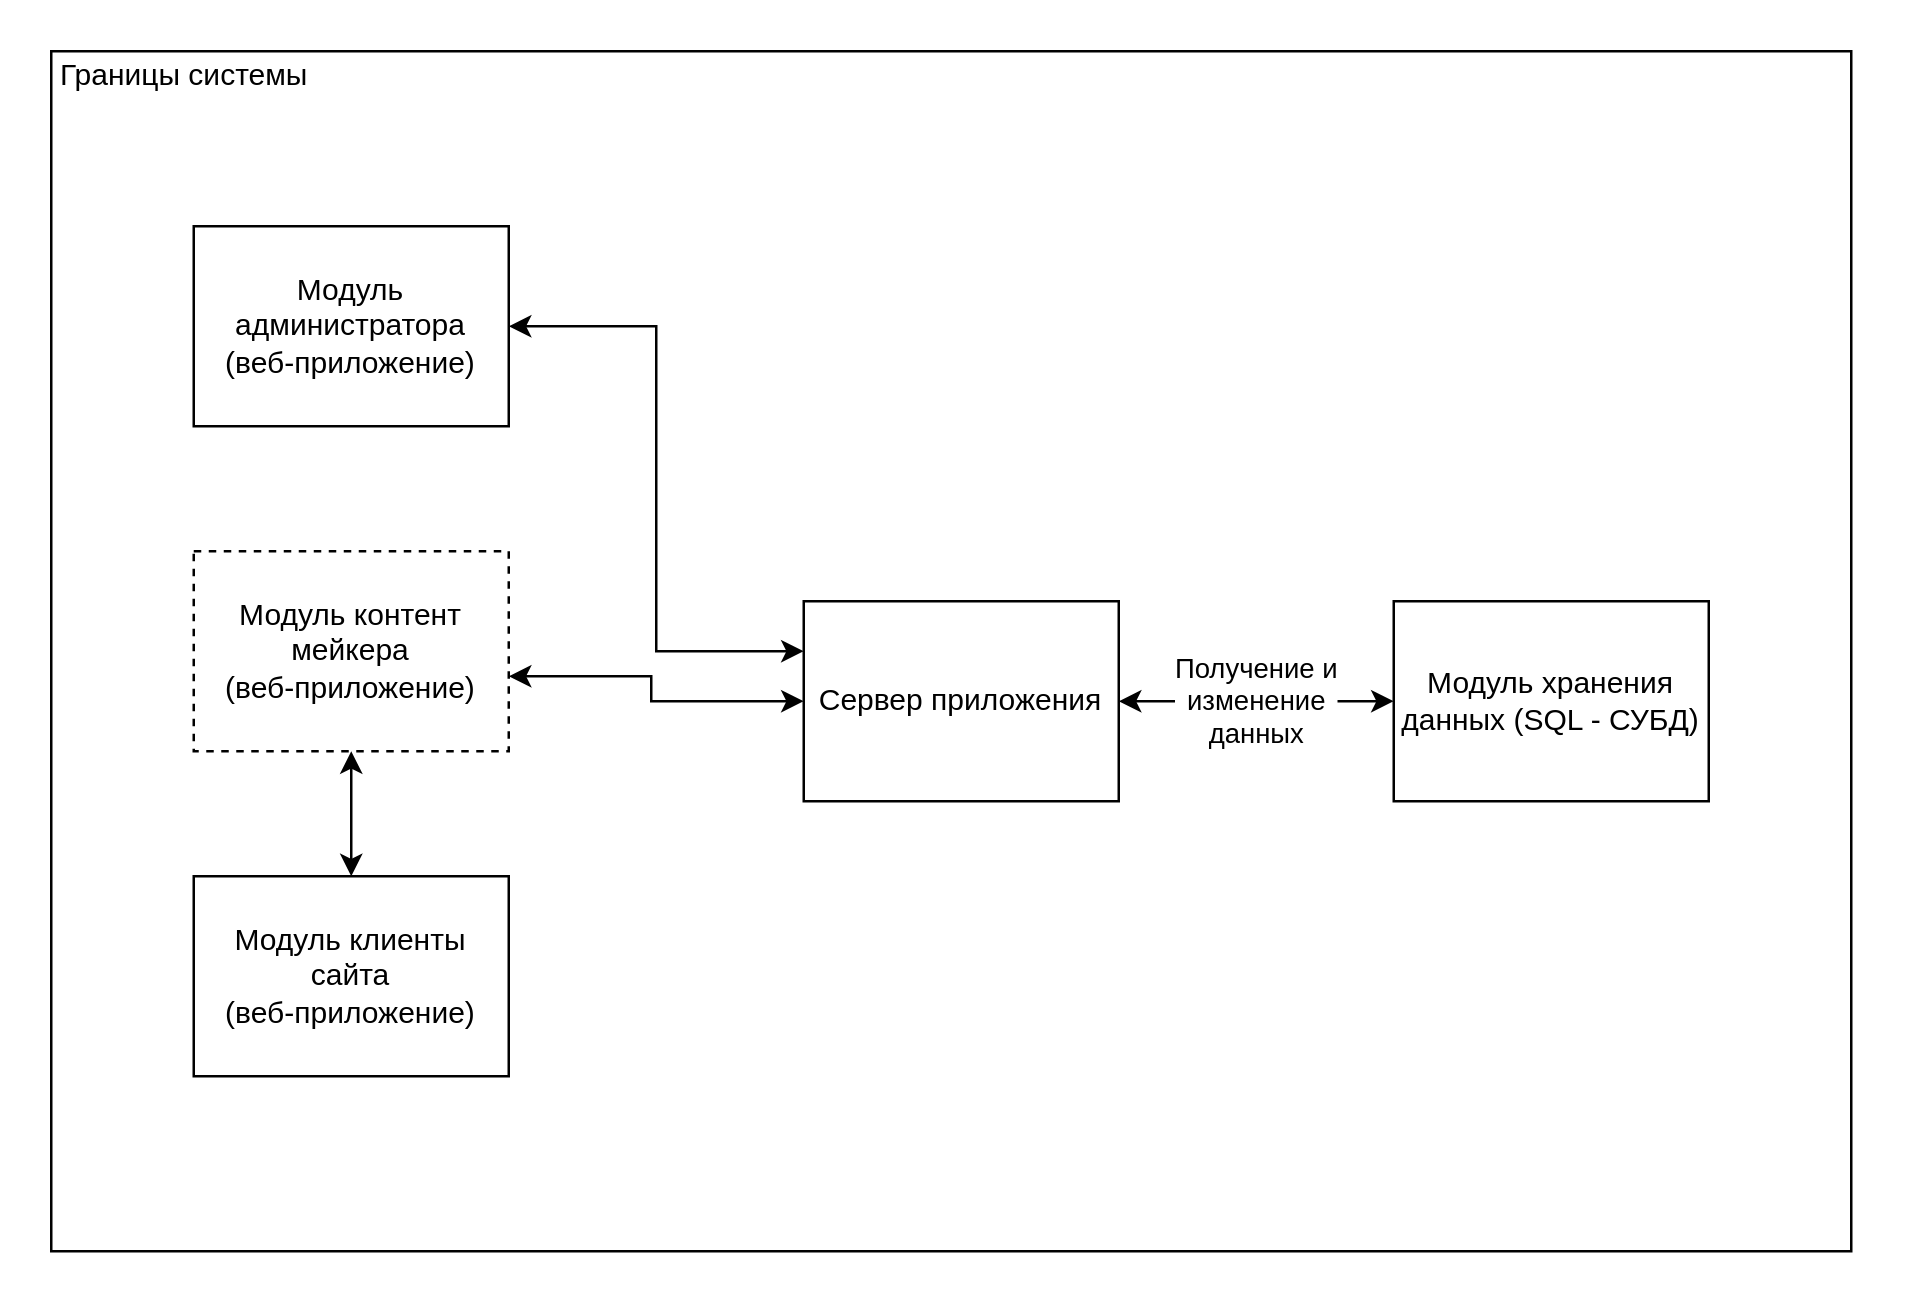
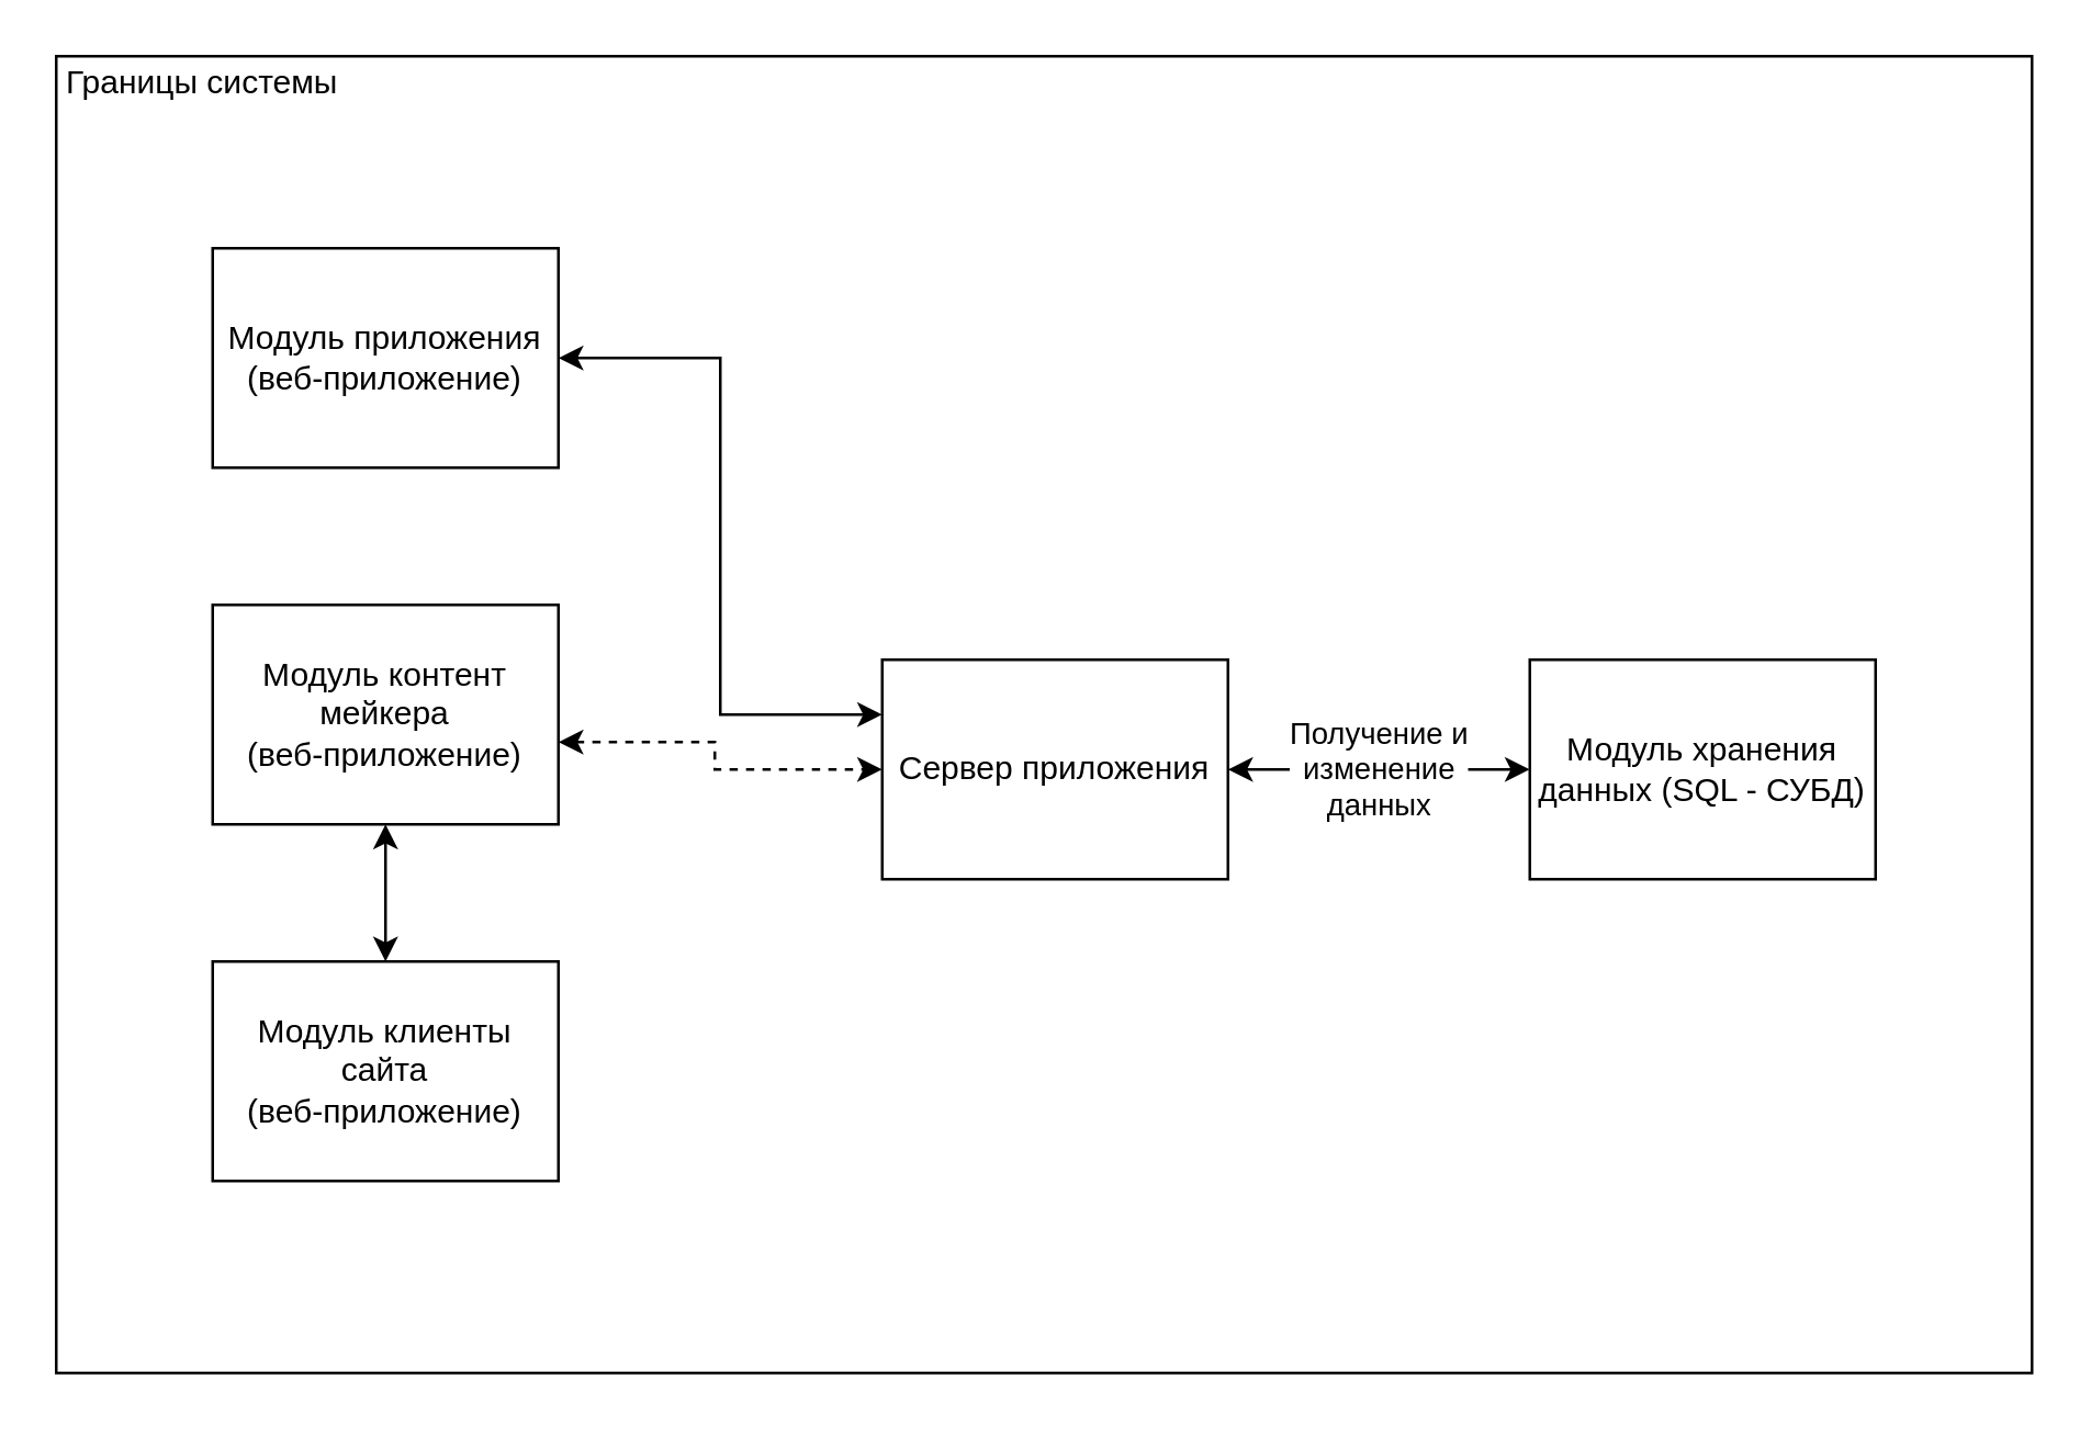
  <mxCell id="0" />
  <mxCell id="1" parent="0" />
  <mxCell id="2" value="" style="rounded=0;whiteSpace=wrap;html=1;align=left;" vertex="1" parent="1"><mxGeometry x="20" y="20" width="720" height="480" as="geometry" /></mxCell>
  <mxCell id="3" value="Границы системы" style="text;html=1;strokeColor=none;fillColor=none;align=center;verticalAlign=middle;whiteSpace=wrap;rounded=0;" vertex="1" parent="1"><mxGeometry x="20" y="20" width="107" height="20" as="geometry" /></mxCell>
  <mxCell id="4" value="Сервер приложения" style="rounded=0;whiteSpace=wrap;html=1;" vertex="1" parent="1"><mxGeometry x="321" y="240" width="126" height="80" as="geometry" /></mxCell>
  <mxCell id="5" value="Модуль хранения данных (SQL - СУБД)" style="rounded=0;whiteSpace=wrap;html=1;" vertex="1" parent="1"><mxGeometry x="557" y="240" width="126" height="80" as="geometry" /></mxCell>
  <mxCell id="6" style="edgeStyle=orthogonalEdgeStyle;rounded=0;orthogonalLoop=1;jettySize=auto;html=1;entryX=0;entryY=0.25;entryDx=0;entryDy=0;startArrow=classic;startFill=1;" edge="1" parent="1" source="7" target="4"><mxGeometry relative="1" as="geometry" /></mxCell>
- <mxCell id="7" value="&lt;div&gt;Модуль администратора&lt;/div&gt;&lt;div&gt;(веб-приложение)&lt;br&gt;&lt;/div&gt;" style="rounded=0;whiteSpace=wrap;html=1;" vertex="1" parent="1"><mxGeometry x="77" y="90" width="126" height="80" as="geometry" /></mxCell>
- <mxCell id="8" style="edgeStyle=orthogonalEdgeStyle;rounded=0;orthogonalLoop=1;jettySize=auto;html=1;entryX=0;entryY=0.5;entryDx=0;entryDy=0;startArrow=classic;startFill=1;" edge="1" parent="1" source="9" target="4"><mxGeometry relative="1" as="geometry"><mxPoint x="317" y="280" as="targetPoint" /><Array as="points"><mxPoint x="260" y="270" /><mxPoint x="260" y="280" /></Array></mxGeometry></mxCell>
- <mxCell id="9" value="&lt;div&gt;Модуль контент мейкера&lt;br&gt;&lt;/div&gt;&lt;div&gt;(веб-приложение)&lt;br&gt;&lt;/div&gt;" style="rounded=0;whiteSpace=wrap;html=1;dashed=1;" vertex="1" parent="1"><mxGeometry x="77" y="220" width="126" height="80" as="geometry" /></mxCell>
+ <mxCell id="7" value="&lt;div&gt;Модуль приложения&lt;/div&gt;&lt;div&gt;(веб-приложение)&lt;br&gt;&lt;/div&gt;" style="rounded=0;whiteSpace=wrap;html=1;" vertex="1" parent="1"><mxGeometry x="77" y="90" width="126" height="80" as="geometry" /></mxCell>
+ <mxCell id="8" style="edgeStyle=orthogonalEdgeStyle;rounded=0;orthogonalLoop=1;jettySize=auto;html=1;entryX=0;entryY=0.5;entryDx=0;entryDy=0;startArrow=classic;startFill=1;dashed=1;" edge="1" parent="1" source="9" target="4"><mxGeometry relative="1" as="geometry"><mxPoint x="317" y="280" as="targetPoint" /><Array as="points"><mxPoint x="260" y="270" /><mxPoint x="260" y="280" /></Array></mxGeometry></mxCell>
+ <mxCell id="9" value="&lt;div&gt;Модуль контент мейкера&lt;br&gt;&lt;/div&gt;&lt;div&gt;(веб-приложение)&lt;br&gt;&lt;/div&gt;" style="rounded=0;whiteSpace=wrap;html=1;" vertex="1" parent="1"><mxGeometry x="77" y="220" width="126" height="80" as="geometry" /></mxCell>
  <mxCell id="10" style="edgeStyle=orthogonalEdgeStyle;rounded=0;orthogonalLoop=1;jettySize=auto;html=1;startArrow=classic;startFill=1;" edge="1" parent="1" source="11" target="9"><mxGeometry relative="1" as="geometry" /></mxCell>
  <mxCell id="11" value="&lt;div&gt;Модуль клиенты сайта&lt;br&gt;&lt;/div&gt;&lt;div&gt;(веб-приложение)&lt;br&gt;&lt;/div&gt;" style="rounded=0;whiteSpace=wrap;html=1;" vertex="1" parent="1"><mxGeometry x="77" y="350" width="126" height="80" as="geometry" /></mxCell>
  <mxCell id="12" value="&lt;div&gt;Получение и &lt;br&gt;&lt;/div&gt;&lt;div&gt;изменение &lt;br&gt;&lt;/div&gt;&lt;div&gt;данных&lt;br&gt;&lt;/div&gt;" style="endArrow=classic;startArrow=classic;html=1;exitX=1;exitY=0.5;exitDx=0;exitDy=0;" edge="1" parent="1" source="4" target="5"><mxGeometry width="50" height="50" relative="1" as="geometry"><mxPoint x="467" y="320" as="sourcePoint" /><mxPoint x="517" y="270" as="targetPoint" /></mxGeometry></mxCell>
